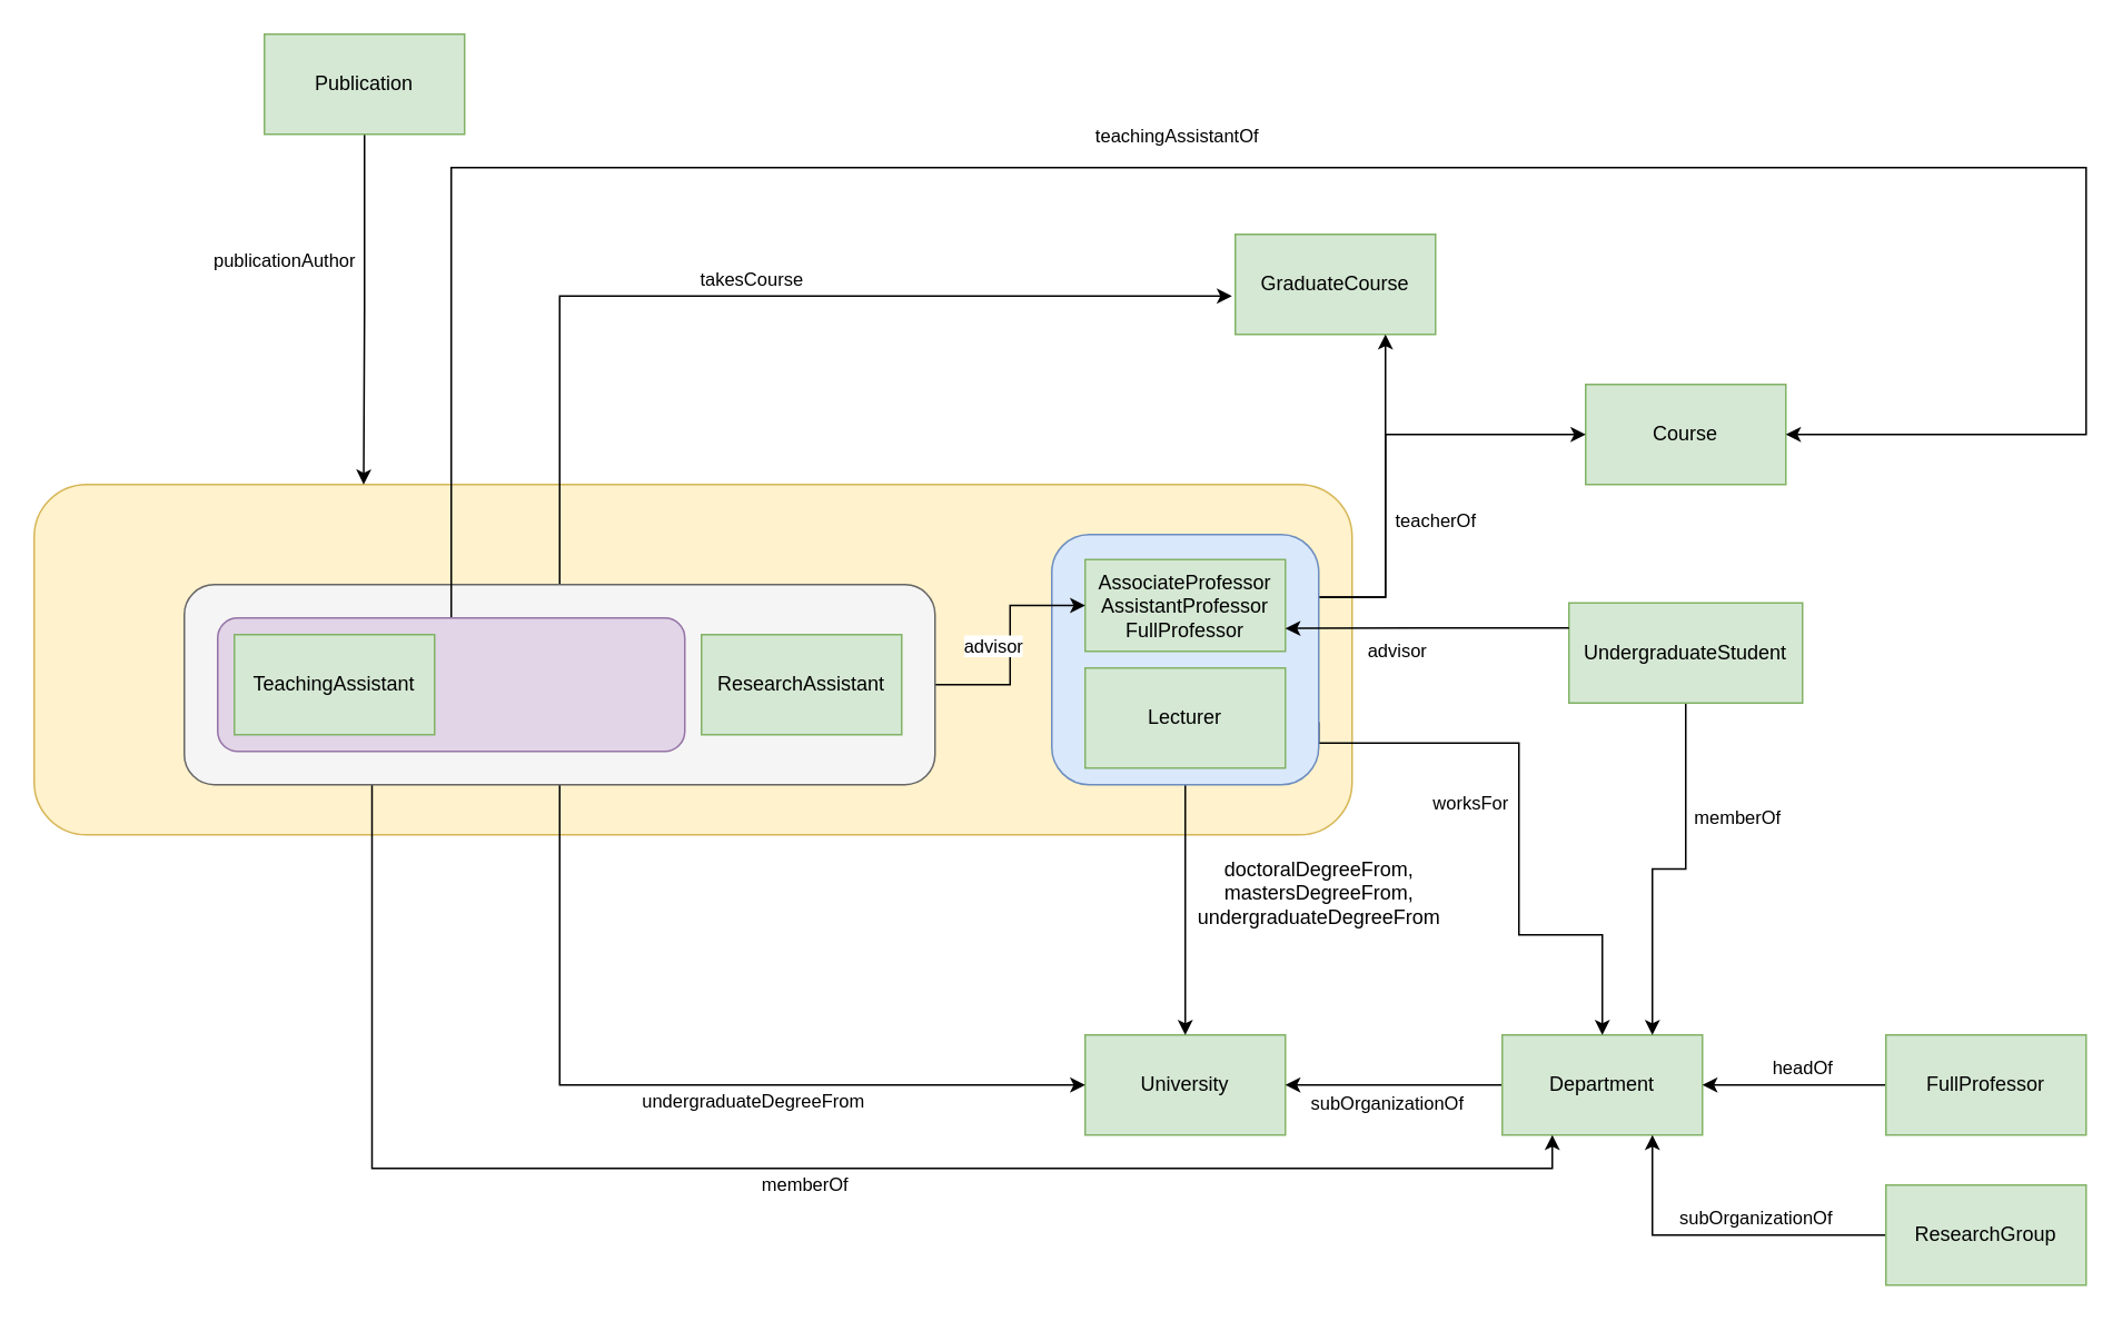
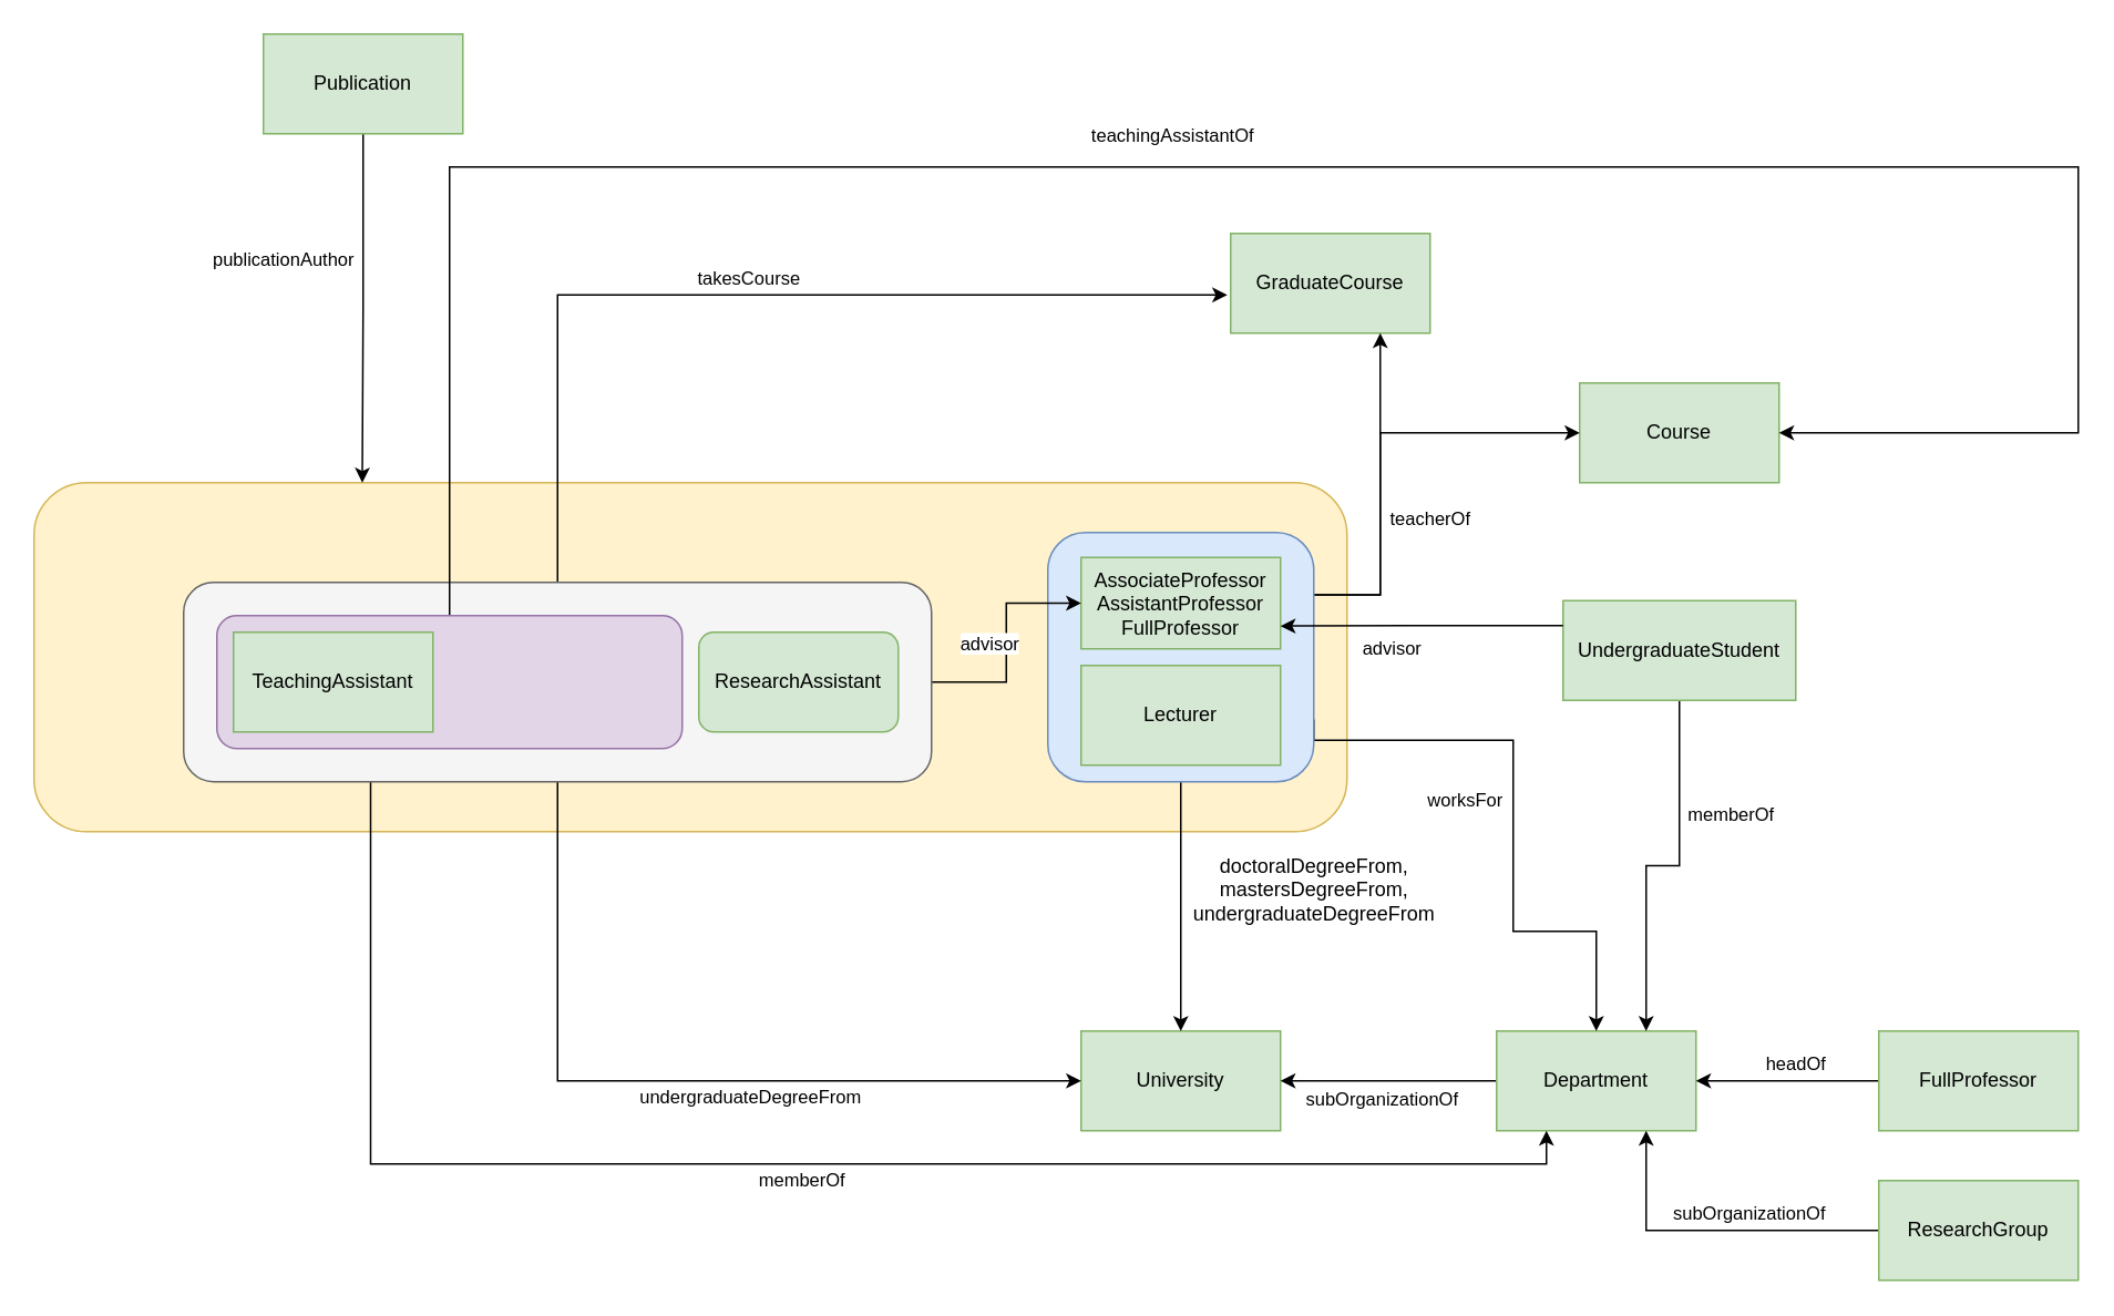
  <mxCell id="0" />
  <mxCell id="1" parent="0" />
  <mxCell id="2" value="" style="rounded=1;whiteSpace=wrap;html=1;fillColor=#fff2cc;strokeColor=#d6b656;" vertex="1" parent="1"><mxGeometry x="20" y="290" width="790" height="210" as="geometry" /></mxCell>
  <mxCell id="3" value="University" style="rounded=0;whiteSpace=wrap;html=1;fillColor=#d5e8d4;strokeColor=#82b366;" vertex="1" parent="1"><mxGeometry x="650" y="620" width="120" height="60" as="geometry" /></mxCell>
  <mxCell id="4" style="edgeStyle=orthogonalEdgeStyle;rounded=0;orthogonalLoop=1;jettySize=auto;html=1;exitX=0;exitY=0.5;exitDx=0;exitDy=0;entryX=1;entryY=0.5;entryDx=0;entryDy=0;" edge="1" parent="1" source="5" target="3"><mxGeometry relative="1" as="geometry" /></mxCell>
  <mxCell id="5" value="Department" style="rounded=0;whiteSpace=wrap;html=1;fillColor=#d5e8d4;strokeColor=#82b366;" vertex="1" parent="1"><mxGeometry x="900" y="620" width="120" height="60" as="geometry" /></mxCell>
  <mxCell id="6" value="subOrganizationOf" style="edgeStyle=orthogonalEdgeStyle;rounded=0;orthogonalLoop=1;jettySize=auto;html=1;exitX=0;exitY=0.5;exitDx=0;exitDy=0;entryX=0.75;entryY=1;entryDx=0;entryDy=0;startArrow=none;startFill=0;endArrow=classic;endFill=1;" edge="1" parent="1" source="7" target="5"><mxGeometry x="-0.217" y="-10" relative="1" as="geometry"><mxPoint as="offset" /></mxGeometry></mxCell>
  <mxCell id="7" value="ResearchGroup" style="rounded=0;whiteSpace=wrap;html=1;fillColor=#d5e8d4;strokeColor=#82b366;" vertex="1" parent="1"><mxGeometry x="1130" y="710" width="120" height="60" as="geometry" /></mxCell>
  <mxCell id="8" style="edgeStyle=orthogonalEdgeStyle;rounded=0;orthogonalLoop=1;jettySize=auto;html=1;exitX=0.5;exitY=1;exitDx=0;exitDy=0;entryX=0;entryY=0.5;entryDx=0;entryDy=0;startArrow=none;startFill=0;endArrow=classic;endFill=1;" edge="1" parent="1" source="31" target="3"><mxGeometry relative="1" as="geometry" /></mxCell>
  <mxCell id="9" value="undergraduateDegreeFrom" style="edgeLabel;html=1;align=center;verticalAlign=middle;resizable=0;points=[];" vertex="1" connectable="0" parent="8"><mxGeometry x="-0.365" y="1" relative="1" as="geometry"><mxPoint x="114" y="32" as="offset" /></mxGeometry></mxCell>
  <mxCell id="10" value="memberOf" style="edgeStyle=orthogonalEdgeStyle;rounded=0;orthogonalLoop=1;jettySize=auto;html=1;exitX=0.25;exitY=1;exitDx=0;exitDy=0;entryX=0.25;entryY=1;entryDx=0;entryDy=0;startArrow=none;startFill=0;endArrow=classic;endFill=1;" edge="1" parent="1" source="31" target="5"><mxGeometry x="0.022" y="-10" relative="1" as="geometry"><mxPoint as="offset" /></mxGeometry></mxCell>
  <mxCell id="11" value="Course" style="rounded=0;whiteSpace=wrap;html=1;fillColor=#d5e8d4;strokeColor=#82b366;" vertex="1" parent="1"><mxGeometry x="950" y="230" width="120" height="60" as="geometry" /></mxCell>
  <mxCell id="12" value="takesCourse" style="edgeStyle=orthogonalEdgeStyle;rounded=0;orthogonalLoop=1;jettySize=auto;html=1;exitX=-0.017;exitY=0.617;exitDx=0;exitDy=0;entryX=0.5;entryY=0;entryDx=0;entryDy=0;startArrow=classic;startFill=1;endArrow=none;endFill=0;exitPerimeter=0;" edge="1" parent="1" source="13" target="31"><mxGeometry y="-10" relative="1" as="geometry"><Array as="points"><mxPoint x="335" y="177" /></Array><mxPoint as="offset" /></mxGeometry></mxCell>
  <mxCell id="13" value="GraduateCourse" style="rounded=0;whiteSpace=wrap;html=1;fillColor=#d5e8d4;strokeColor=#82b366;" vertex="1" parent="1"><mxGeometry x="740" y="140" width="120" height="60" as="geometry" /></mxCell>
  <mxCell id="14" value="headOf" style="edgeStyle=orthogonalEdgeStyle;rounded=0;orthogonalLoop=1;jettySize=auto;html=1;exitX=0;exitY=0.5;exitDx=0;exitDy=0;entryX=1;entryY=0.5;entryDx=0;entryDy=0;" edge="1" parent="1" source="15" target="5"><mxGeometry x="-0.091" y="-10" relative="1" as="geometry"><mxPoint as="offset" /></mxGeometry></mxCell>
  <mxCell id="15" value="FullProfessor" style="rounded=0;whiteSpace=wrap;html=1;fillColor=#d5e8d4;strokeColor=#82b366;" vertex="1" parent="1"><mxGeometry x="1130" y="620" width="120" height="60" as="geometry" /></mxCell>
  <mxCell id="16" style="edgeStyle=orthogonalEdgeStyle;rounded=0;orthogonalLoop=1;jettySize=auto;html=1;exitX=1;exitY=0.75;exitDx=0;exitDy=0;entryX=0.5;entryY=0;entryDx=0;entryDy=0;" edge="1" parent="1" source="27" target="5"><mxGeometry relative="1" as="geometry"><mxPoint x="740" y="370" as="sourcePoint" /><Array as="points"><mxPoint x="910" y="445" /><mxPoint x="910" y="560" /><mxPoint x="960" y="560" /></Array></mxGeometry></mxCell>
  <mxCell id="17" value="worksFor" style="edgeLabel;html=1;align=center;verticalAlign=middle;resizable=0;points=[];" vertex="1" connectable="0" parent="16"><mxGeometry x="0.133" y="3" relative="1" as="geometry"><mxPoint x="-33" y="-35.5" as="offset" /></mxGeometry></mxCell>
  <mxCell id="18" style="edgeStyle=orthogonalEdgeStyle;rounded=0;orthogonalLoop=1;jettySize=auto;html=1;exitX=0.5;exitY=1;exitDx=0;exitDy=0;entryX=0.5;entryY=0;entryDx=0;entryDy=0;" edge="1" parent="1" source="27" target="3"><mxGeometry relative="1" as="geometry"><mxPoint x="710" y="370" as="sourcePoint" /></mxGeometry></mxCell>
  <mxCell id="19" value="teacherOf" style="edgeStyle=orthogonalEdgeStyle;rounded=0;orthogonalLoop=1;jettySize=auto;html=1;exitX=1;exitY=0.25;exitDx=0;exitDy=0;entryX=0.75;entryY=1;entryDx=0;entryDy=0;" edge="1" parent="1" source="27" target="13"><mxGeometry x="-0.114" y="-30" relative="1" as="geometry"><mxPoint x="770" y="340" as="sourcePoint" /><mxPoint y="1" as="offset" /></mxGeometry></mxCell>
  <mxCell id="20" style="edgeStyle=orthogonalEdgeStyle;rounded=0;orthogonalLoop=1;jettySize=auto;html=1;exitX=1;exitY=0.25;exitDx=0;exitDy=0;entryX=0;entryY=0.5;entryDx=0;entryDy=0;" edge="1" parent="1" source="27" target="11"><mxGeometry relative="1" as="geometry"><mxPoint x="770" y="340" as="sourcePoint" /><Array as="points"><mxPoint x="830" y="358" /><mxPoint x="830" y="260" /></Array></mxGeometry></mxCell>
  <mxCell id="21" style="edgeStyle=orthogonalEdgeStyle;rounded=0;orthogonalLoop=1;jettySize=auto;html=1;exitX=0.5;exitY=1;exitDx=0;exitDy=0;entryX=0.75;entryY=0;entryDx=0;entryDy=0;startArrow=none;startFill=0;endArrow=classic;endFill=1;" edge="1" parent="1" source="23" target="5"><mxGeometry relative="1" as="geometry" /></mxCell>
  <mxCell id="22" value="memberOf" style="edgeLabel;html=1;align=center;verticalAlign=middle;resizable=0;points=[];" vertex="1" connectable="0" parent="21"><mxGeometry x="-0.379" relative="1" as="geometry"><mxPoint x="30" as="offset" /></mxGeometry></mxCell>
  <mxCell id="23" value="UndergraduateStudent" style="rounded=0;whiteSpace=wrap;html=1;fillColor=#d5e8d4;strokeColor=#82b366;" vertex="1" parent="1"><mxGeometry x="940" y="361" width="140" height="60" as="geometry" /></mxCell>
  <mxCell id="24" value="&lt;div&gt;doctoralDegreeFrom,&lt;/div&gt;&lt;div&gt;mastersDegreeFrom,&lt;/div&gt;&lt;div&gt;undergraduateDegreeFrom&lt;br&gt;&lt;/div&gt;" style="text;html=1;align=center;verticalAlign=middle;resizable=0;points=[];autosize=1;" vertex="1" parent="1"><mxGeometry x="710" y="510" width="160" height="50" as="geometry" /></mxCell>
  <mxCell id="25" value="subOrganizationOf" style="edgeLabel;html=1;align=center;verticalAlign=middle;resizable=0;points=[];" vertex="1" connectable="0" parent="1"><mxGeometry x="830" y="660" as="geometry" /></mxCell>
  <mxCell id="26" value="" style="group" vertex="1" connectable="0" parent="1"><mxGeometry x="630" y="320" width="160" height="150" as="geometry" /></mxCell>
  <mxCell id="27" value="" style="rounded=1;whiteSpace=wrap;html=1;fillColor=#dae8fc;strokeColor=#6c8ebf;" vertex="1" parent="26"><mxGeometry width="160" height="150" as="geometry" /></mxCell>
  <mxCell id="28" value="&lt;div&gt;AssociateProfessor&lt;/div&gt;&lt;div&gt;AssistantProfessor&lt;/div&gt;&lt;div&gt;FullProfessor&lt;/div&gt;" style="rounded=0;whiteSpace=wrap;html=1;fillColor=#d5e8d4;strokeColor=#82b366;" vertex="1" parent="26"><mxGeometry x="20" y="15" width="120" height="55" as="geometry" /></mxCell>
  <mxCell id="29" value="Lecturer" style="rounded=0;whiteSpace=wrap;html=1;fillColor=#d5e8d4;strokeColor=#82b366;" vertex="1" parent="26"><mxGeometry x="20" y="80" width="120" height="60" as="geometry" /></mxCell>
  <mxCell id="30" value="advisor" style="edgeStyle=orthogonalEdgeStyle;rounded=0;orthogonalLoop=1;jettySize=auto;html=1;exitX=0;exitY=0.5;exitDx=0;exitDy=0;entryX=1;entryY=0.5;entryDx=0;entryDy=0;startArrow=classic;startFill=1;endArrow=none;endFill=0;" edge="1" parent="1" source="28" target="31"><mxGeometry y="-10" relative="1" as="geometry"><mxPoint x="650" y="340" as="sourcePoint" /><mxPoint as="offset" /></mxGeometry></mxCell>
  <mxCell id="31" value="" style="rounded=1;whiteSpace=wrap;html=1;fillColor=#f5f5f5;strokeColor=#666666;fontColor=#333333;" vertex="1" parent="1"><mxGeometry x="110" y="350" width="450" height="120" as="geometry" /></mxCell>
- <mxCell id="32" value="ResearchAssistant" style="rounded=0;whiteSpace=wrap;html=1;fillColor=#d5e8d4;strokeColor=#82b366;" vertex="1" parent="1"><mxGeometry x="420" y="380" width="120" height="60" as="geometry" /></mxCell>
+ <mxCell id="32" value="ResearchAssistant" style="whiteSpace=wrap;html=1;fillColor=#d5e8d4;strokeColor=#82b366;rounded=1;" vertex="1" parent="1"><mxGeometry x="420" y="380" width="120" height="60" as="geometry" /></mxCell>
  <mxCell id="33" style="edgeStyle=orthogonalEdgeStyle;rounded=0;orthogonalLoop=1;jettySize=auto;html=1;entryX=1;entryY=0.5;entryDx=0;entryDy=0;startArrow=none;startFill=0;endArrow=classic;endFill=1;exitX=0.5;exitY=0;exitDx=0;exitDy=0;" edge="1" parent="1" source="35" target="11"><mxGeometry relative="1" as="geometry"><mxPoint x="240" y="140" as="sourcePoint" /><Array as="points"><mxPoint x="270" y="100" /><mxPoint x="1250" y="100" /><mxPoint x="1250" y="260" /></Array></mxGeometry></mxCell>
  <mxCell id="34" value="teachingAssistantOf" style="edgeLabel;html=1;align=center;verticalAlign=middle;resizable=0;points=[];" vertex="1" connectable="0" parent="33"><mxGeometry x="-0.037" y="1" relative="1" as="geometry"><mxPoint x="-62" y="-19" as="offset" /></mxGeometry></mxCell>
  <mxCell id="35" value="" style="rounded=1;whiteSpace=wrap;html=1;fillColor=#e1d5e7;strokeColor=#9673a6;" vertex="1" parent="1"><mxGeometry x="130" y="370" width="280" height="80" as="geometry" /></mxCell>
  <mxCell id="36" value="TeachingAssistant" style="rounded=0;whiteSpace=wrap;html=1;fillColor=#d5e8d4;strokeColor=#82b366;" vertex="1" parent="1"><mxGeometry x="140" y="380" width="120" height="60" as="geometry" /></mxCell>
  <mxCell id="37" value="publicationAuthor" style="edgeStyle=orthogonalEdgeStyle;rounded=0;orthogonalLoop=1;jettySize=auto;html=1;exitX=0.5;exitY=1;exitDx=0;exitDy=0;entryX=0.25;entryY=0;entryDx=0;entryDy=0;startArrow=none;startFill=0;endArrow=classic;endFill=1;" edge="1" parent="1" source="38" target="2"><mxGeometry x="-0.276" y="-48" relative="1" as="geometry"><mxPoint x="217.5" as="targetPoint" y="0" /><mxPoint as="offset" /></mxGeometry></mxCell>
  <mxCell id="38" value="Publication" style="rounded=0;whiteSpace=wrap;html=1;fillColor=#d5e8d4;strokeColor=#82b366;" vertex="1" parent="1"><mxGeometry x="158" y="20" width="120" height="60" as="geometry" /></mxCell>
  <mxCell id="39" style="edgeStyle=orthogonalEdgeStyle;rounded=0;orthogonalLoop=1;jettySize=auto;html=1;exitX=0;exitY=0.25;exitDx=0;exitDy=0;entryX=1;entryY=0.75;entryDx=0;entryDy=0;startArrow=none;startFill=0;endArrow=classic;endFill=1;" edge="1" parent="1" source="23" target="28"><mxGeometry relative="1" as="geometry" /></mxCell>
  <mxCell id="40" value="advisor" style="edgeLabel;html=1;align=center;verticalAlign=middle;resizable=0;points=[];" vertex="1" connectable="0" parent="39"><mxGeometry x="0.227" y="4" relative="1" as="geometry"><mxPoint x="0.3" y="9.71" as="offset" /></mxGeometry></mxCell>
